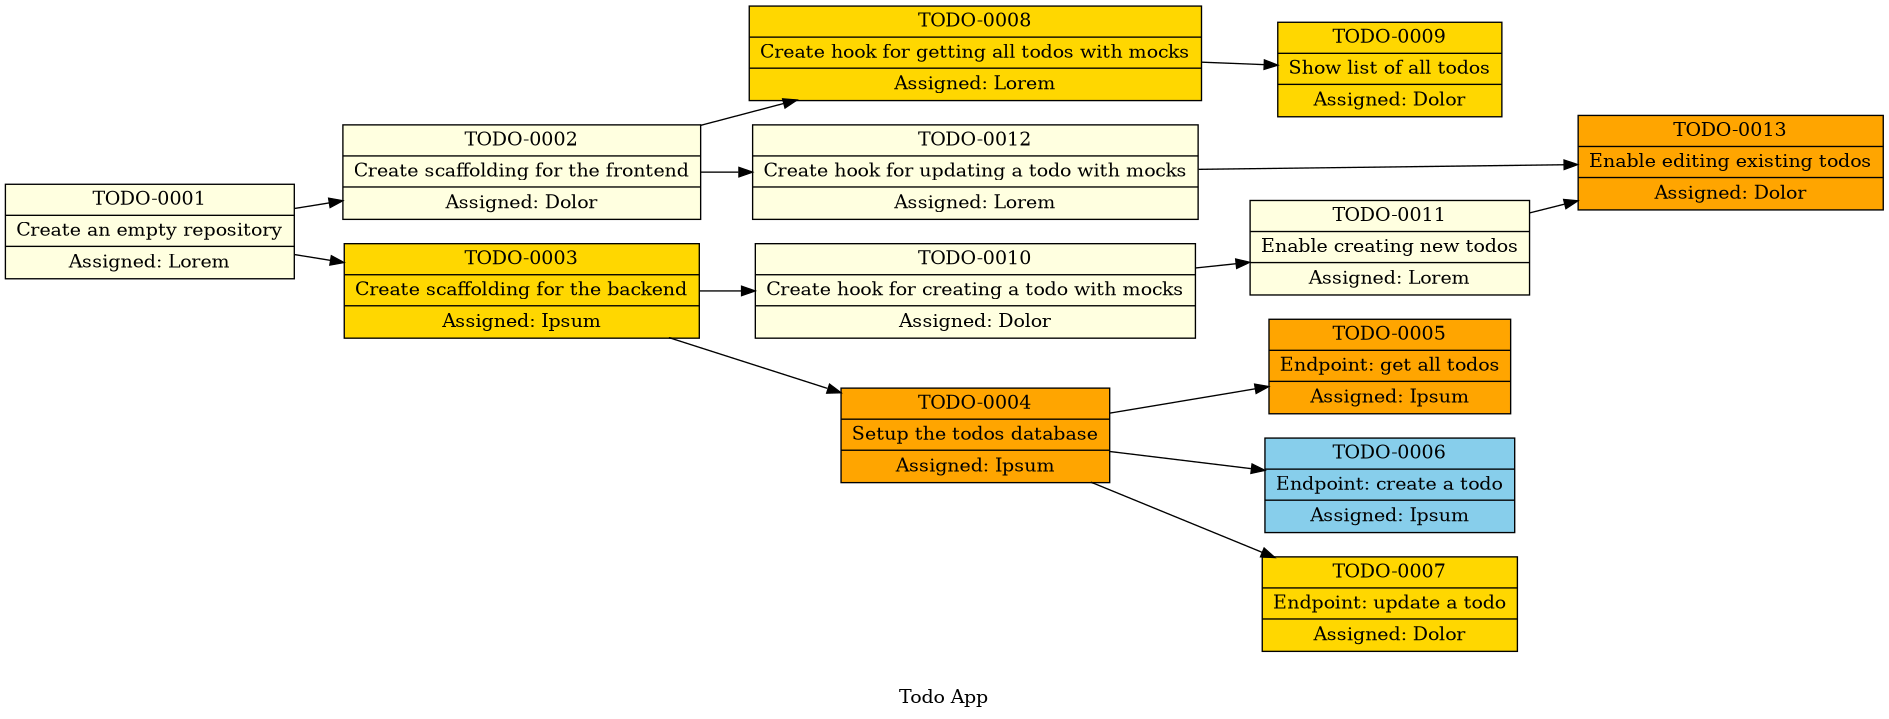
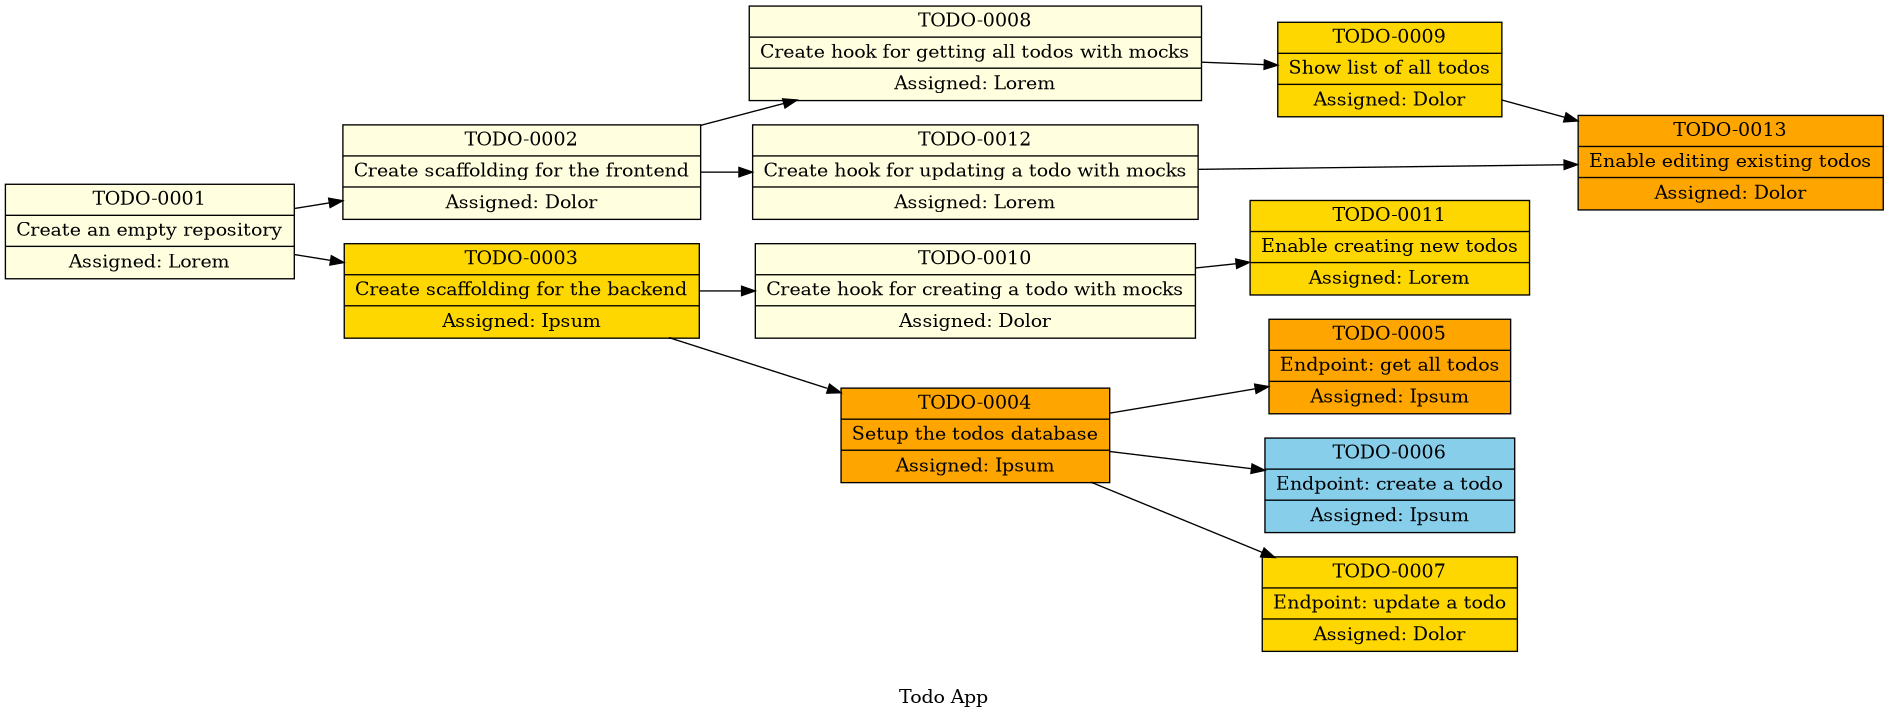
  digraph {
    label="Todo App"
    rankdir=LR
    node [fillcolor=lightyellow shape=record style=filled]
    n1 [label="TODO-0001|Create an empty repository|Assigned: Lorem"]
    n2 [label="TODO-0002|Create scaffolding for the frontend|Assigned: Dolor"]
    n3 [fillcolor=gold label="TODO-0003|Create scaffolding for the backend|Assigned: Ipsum"]
-   n4 [fillcolor=gold label="TODO-0008|Create hook for getting all todos with mocks|Assigned: Lorem"]
+   n4 [label="TODO-0008|Create hook for getting all todos with mocks|Assigned: Lorem"]
    n5 [label="TODO-0012|Create hook for updating a todo with mocks|Assigned: Lorem"]
    n6 [label="TODO-0010|Create hook for creating a todo with mocks|Assigned: Dolor"]
    n7 [fillcolor=orange label="TODO-0004|Setup the todos database|Assigned: Ipsum"]
    n8 [fillcolor=gold label="TODO-0009|Show list of all todos|Assigned: Dolor"]
-   n9 [label="TODO-0011|Enable creating new todos|Assigned: Lorem"]
+   n9 [fillcolor=gold label="TODO-0011|Enable creating new todos|Assigned: Lorem"]
    n10 [fillcolor=orange label="TODO-0013|Enable editing existing todos|Assigned: Dolor"]
    n11 [fillcolor=orange label="TODO-0005|Endpoint: get all todos|Assigned: Ipsum"]
    n12 [fillcolor=skyblue label="TODO-0006|Endpoint: create a todo|Assigned: Ipsum"]
    n13 [fillcolor=gold label="TODO-0007|Endpoint: update a todo|Assigned: Dolor"]
    n1 -> n2
    n1 -> n3
    n2 -> n4
    n2 -> n5
    n3 -> n6
    n3 -> n7
    n4 -> n8
    n5 -> n10
    n6 -> n9
    n7 -> n11
    n7 -> n12
    n7 -> n13
-   n9 -> n10
+   n8 -> n10
  }
